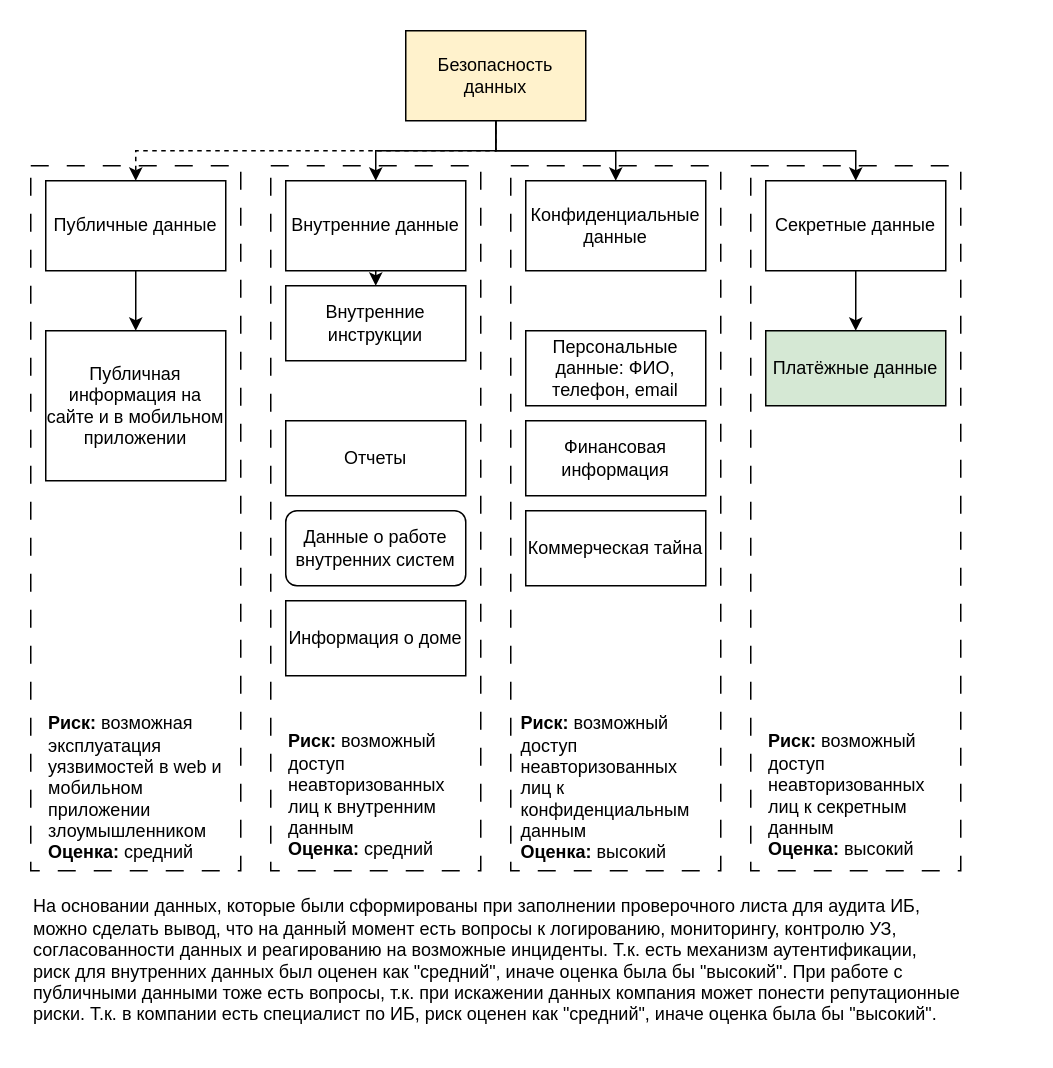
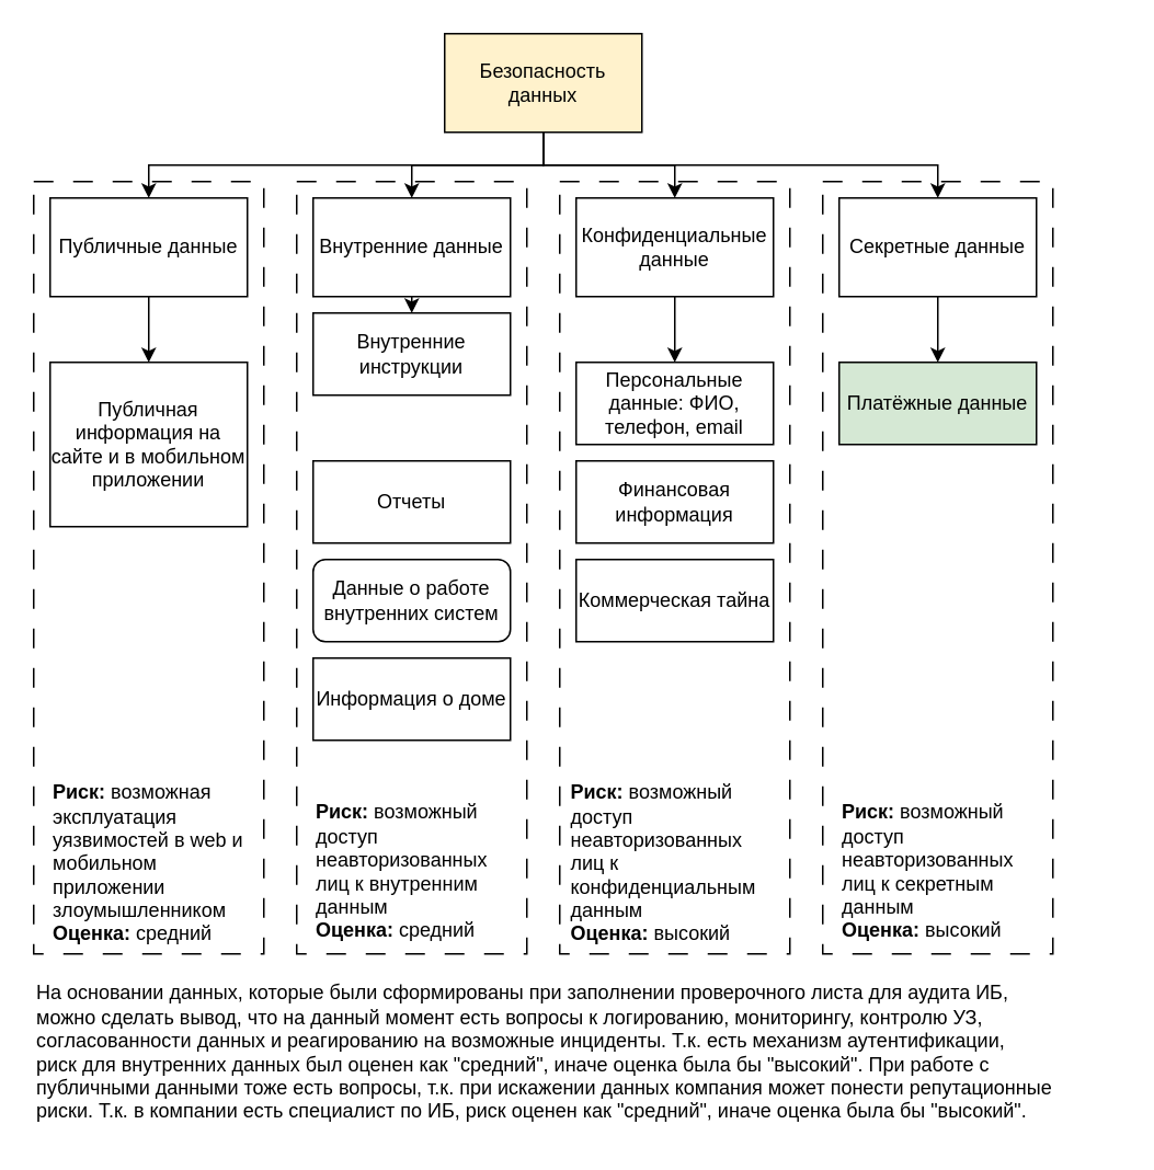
  <mxCell id="0" />
  <mxCell id="1" parent="0" />
  <mxCell id="2" value="" style="rounded=0;whiteSpace=wrap;html=1;dashed=1;dashPattern=12 12;" vertex="1" parent="1"><mxGeometry x="500" y="110" width="140" height="470" as="geometry" /></mxCell>
  <mxCell id="3" value="" style="rounded=0;whiteSpace=wrap;html=1;dashed=1;dashPattern=12 12;" vertex="1" parent="1"><mxGeometry x="340" y="110" width="140" height="470" as="geometry" /></mxCell>
  <mxCell id="4" value="" style="rounded=0;whiteSpace=wrap;html=1;dashed=1;dashPattern=12 12;" vertex="1" parent="1"><mxGeometry x="180" y="110" width="140" height="470" as="geometry" /></mxCell>
  <mxCell id="5" value="" style="rounded=0;whiteSpace=wrap;html=1;dashed=1;dashPattern=12 12;" vertex="1" parent="1"><mxGeometry x="20" y="110" width="140" height="470" as="geometry" /></mxCell>
- <mxCell id="6" style="edgeStyle=orthogonalEdgeStyle;rounded=0;orthogonalLoop=1;jettySize=auto;html=1;exitX=0.5;exitY=1;exitDx=0;exitDy=0;entryX=0.5;entryY=0;entryDx=0;entryDy=0;dashed=1;" edge="1" parent="1" source="10" target="12"><mxGeometry relative="1" as="geometry" /></mxCell>
+ <mxCell id="6" style="edgeStyle=orthogonalEdgeStyle;rounded=0;orthogonalLoop=1;jettySize=auto;html=1;exitX=0.5;exitY=1;exitDx=0;exitDy=0;entryX=0.5;entryY=0;entryDx=0;entryDy=0;" edge="1" parent="1" source="10" target="12"><mxGeometry relative="1" as="geometry" /></mxCell>
  <mxCell id="7" style="edgeStyle=orthogonalEdgeStyle;rounded=0;orthogonalLoop=1;jettySize=auto;html=1;exitX=0.5;exitY=1;exitDx=0;exitDy=0;entryX=0.5;entryY=0;entryDx=0;entryDy=0;" edge="1" parent="1" source="10" target="14"><mxGeometry relative="1" as="geometry" /></mxCell>
  <mxCell id="8" style="edgeStyle=orthogonalEdgeStyle;rounded=0;orthogonalLoop=1;jettySize=auto;html=1;exitX=0.5;exitY=1;exitDx=0;exitDy=0;entryX=0.5;entryY=0;entryDx=0;entryDy=0;" edge="1" parent="1" source="10" target="16"><mxGeometry relative="1" as="geometry" /></mxCell>
  <mxCell id="9" style="edgeStyle=orthogonalEdgeStyle;rounded=0;orthogonalLoop=1;jettySize=auto;html=1;exitX=0.5;exitY=1;exitDx=0;exitDy=0;entryX=0.5;entryY=0;entryDx=0;entryDy=0;" edge="1" parent="1" source="10" target="18"><mxGeometry relative="1" as="geometry" /></mxCell>
  <mxCell id="10" value="Безопасность данных" style="rounded=0;whiteSpace=wrap;html=1;fillColor=#fff2cc;" vertex="1" parent="1"><mxGeometry x="270" y="20" width="120" height="60" as="geometry" /></mxCell>
  <mxCell id="11" style="edgeStyle=orthogonalEdgeStyle;rounded=0;orthogonalLoop=1;jettySize=auto;html=1;exitX=0.5;exitY=1;exitDx=0;exitDy=0;entryX=0.5;entryY=0;entryDx=0;entryDy=0;" edge="1" parent="1" source="12" target="19"><mxGeometry relative="1" as="geometry" /></mxCell>
  <mxCell id="12" value="Публичные данные" style="rounded=0;whiteSpace=wrap;html=1;" vertex="1" parent="1"><mxGeometry x="30" y="120" width="120" height="60" as="geometry" /></mxCell>
  <mxCell id="13" style="edgeStyle=orthogonalEdgeStyle;rounded=0;orthogonalLoop=1;jettySize=auto;html=1;exitX=0.5;exitY=1;exitDx=0;exitDy=0;entryX=0.5;entryY=0;entryDx=0;entryDy=0;" edge="1" parent="1" source="14" target="20"><mxGeometry relative="1" as="geometry" /></mxCell>
  <mxCell id="14" value="Внутренние данные" style="rounded=0;whiteSpace=wrap;html=1;" vertex="1" parent="1"><mxGeometry x="190" y="120" width="120" height="60" as="geometry" /></mxCell>
+ <mxCell id="15" style="edgeStyle=orthogonalEdgeStyle;rounded=0;orthogonalLoop=1;jettySize=auto;html=1;exitX=0.5;exitY=1;exitDx=0;exitDy=0;entryX=0.5;entryY=0;entryDx=0;entryDy=0;" edge="1" parent="1" source="16" target="23"><mxGeometry relative="1" as="geometry" /></mxCell>
  <mxCell id="16" value="Конфиденциальные данные" style="rounded=0;whiteSpace=wrap;html=1;" vertex="1" parent="1"><mxGeometry x="350" y="120" width="120" height="60" as="geometry" /></mxCell>
  <mxCell id="17" style="edgeStyle=orthogonalEdgeStyle;rounded=0;orthogonalLoop=1;jettySize=auto;html=1;exitX=0.5;exitY=1;exitDx=0;exitDy=0;entryX=0.5;entryY=0;entryDx=0;entryDy=0;" edge="1" parent="1" source="18" target="26"><mxGeometry relative="1" as="geometry" /></mxCell>
  <mxCell id="18" value="Секретные данные" style="rounded=0;whiteSpace=wrap;html=1;" vertex="1" parent="1"><mxGeometry x="510" y="120" width="120" height="60" as="geometry" /></mxCell>
  <mxCell id="19" value="Публичная информация на сайте и в мобильном приложении" style="rounded=0;whiteSpace=wrap;html=1;" vertex="1" parent="1"><mxGeometry x="30" y="220" width="120" height="100" as="geometry" /></mxCell>
  <mxCell id="20" value="Внутренние инструкции" style="rounded=0;whiteSpace=wrap;html=1;" vertex="1" parent="1"><mxGeometry x="190" y="190" width="120" height="50" as="geometry" /></mxCell>
  <mxCell id="21" value="Отчеты" style="rounded=0;whiteSpace=wrap;html=1;" vertex="1" parent="1"><mxGeometry x="190" y="280" width="120" height="50" as="geometry" /></mxCell>
  <mxCell id="22" value="Данные о работе внутренних систем" style="whiteSpace=wrap;html=1;rounded=1;" vertex="1" parent="1"><mxGeometry x="190" y="340" width="120" height="50" as="geometry" /></mxCell>
  <mxCell id="23" value="Персональные данные: ФИО, телефон, email" style="rounded=0;whiteSpace=wrap;html=1;" vertex="1" parent="1"><mxGeometry x="350" y="220" width="120" height="50" as="geometry" /></mxCell>
  <mxCell id="24" value="Финансовая информация" style="rounded=0;whiteSpace=wrap;html=1;" vertex="1" parent="1"><mxGeometry x="350" y="280" width="120" height="50" as="geometry" /></mxCell>
  <mxCell id="25" value="Коммерческая тайна" style="rounded=0;whiteSpace=wrap;html=1;" vertex="1" parent="1"><mxGeometry x="350" y="340" width="120" height="50" as="geometry" /></mxCell>
  <mxCell id="26" value="Платёжные данные" style="rounded=0;whiteSpace=wrap;html=1;fillColor=#d5e8d4;" vertex="1" parent="1"><mxGeometry x="510" y="220" width="120" height="50" as="geometry" /></mxCell>
  <mxCell id="27" value="Информация о доме" style="rounded=0;whiteSpace=wrap;html=1;" vertex="1" parent="1"><mxGeometry x="190" y="400" width="120" height="50" as="geometry" /></mxCell>
  <mxCell id="28" value="&lt;b&gt;Риск:&lt;/b&gt; возможная эксплуатация уязвимостей в web и мобильном приложении злоумышленником&lt;div&gt;&lt;b&gt;Оценка:&lt;/b&gt; средний&lt;/div&gt;" style="text;html=1;align=left;verticalAlign=middle;whiteSpace=wrap;rounded=0;" vertex="1" parent="1"><mxGeometry x="30" y="510" width="120" height="30" as="geometry" /></mxCell>
  <mxCell id="29" value="&lt;b&gt;Риск:&lt;/b&gt;&amp;nbsp;возможный доступ неавторизованных лиц к внутренним данным&lt;div&gt;&lt;b&gt;Оценка:&lt;/b&gt; средний&lt;/div&gt;" style="text;html=1;align=left;verticalAlign=middle;whiteSpace=wrap;rounded=0;" vertex="1" parent="1"><mxGeometry x="190" y="520" width="130" height="20" as="geometry" /></mxCell>
  <mxCell id="30" value="&lt;b&gt;Риск:&lt;/b&gt;&amp;nbsp;возможный доступ неавторизованных лиц к конфиденциальным данным&lt;div&gt;&lt;b&gt;Оценка:&lt;/b&gt; высокий&lt;/div&gt;" style="text;html=1;align=left;verticalAlign=middle;whiteSpace=wrap;rounded=0;" vertex="1" parent="1"><mxGeometry x="345" y="515" width="130" height="20" as="geometry" /></mxCell>
  <mxCell id="31" value="&lt;b&gt;Риск:&lt;/b&gt;&amp;nbsp;возможный доступ неавторизованных лиц к секретным данным&lt;div&gt;&lt;b&gt;Оценка:&lt;/b&gt; высокий&lt;/div&gt;" style="text;html=1;align=left;verticalAlign=middle;whiteSpace=wrap;rounded=0;" vertex="1" parent="1"><mxGeometry x="510" y="520" width="130" height="20" as="geometry" /></mxCell>
  <mxCell id="32" value="На основании данных, которые были сформированы при заполнении проверочного листа для аудита ИБ,&lt;div&gt;можно сделать вывод, что на данный момент есть вопросы к логированию, мониторингу, контролю УЗ,&lt;/div&gt;&lt;div&gt;согласованности данных и реагированию на возможные инциденты. Т.к. есть механизм аутентификации,&lt;/div&gt;&lt;div&gt;риск для внутренних данных был оценен как &quot;средний&quot;, иначе оценка была бы &quot;высокий&quot;. При работе с&lt;/div&gt;&lt;div&gt;публичными данными тоже есть вопросы, т.к. при искажении данных компания может понести репутационные&lt;/div&gt;&lt;div&gt;риски. Т.к. в компании есть специалист по ИБ, риск оценен как &quot;средний&quot;, иначе оценка была бы &quot;высокий&quot;.&lt;/div&gt;" style="text;html=1;align=left;verticalAlign=middle;resizable=0;points=[];autosize=1;strokeColor=none;fillColor=none;" vertex="1" parent="1"><mxGeometry x="20" y="590" width="660" height="100" as="geometry" /></mxCell>
